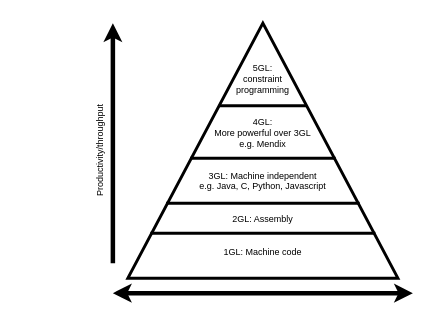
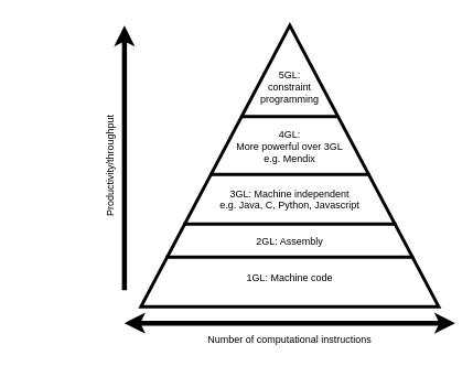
  <mxCell id="0" />
  <mxCell id="1" parent="0" />
  <mxCell id="2" value="" style="endArrow=classic;startArrow=classic;html=1;strokeWidth=6;" edge="1" parent="1"><mxGeometry width="50" height="50" relative="1" as="geometry"><mxPoint x="150" y="390" as="sourcePoint" /><mxPoint x="550" y="390" as="targetPoint" /></mxGeometry></mxCell>
  <mxCell id="3" value="" style="triangle;whiteSpace=wrap;html=1;rotation=-90;strokeWidth=4;" vertex="1" parent="1"><mxGeometry x="180" y="20" width="340" height="360" as="geometry" /></mxCell>
  <mxCell id="4" value="" style="endArrow=classic;html=1;strokeWidth=6;" edge="1" parent="1"><mxGeometry width="50" height="50" relative="1" as="geometry"><mxPoint x="150" y="350" as="sourcePoint" /><mxPoint x="150" y="30" as="targetPoint" /></mxGeometry></mxCell>
+ <mxCell id="5" value="Number of computational instructions" style="text;html=1;strokeColor=none;fillColor=none;align=center;verticalAlign=middle;whiteSpace=wrap;rounded=0;" vertex="1" parent="1"><mxGeometry x="236.25" y="400" width="227.5" height="20" as="geometry" /></mxCell>
  <mxCell id="6" value="&lt;br&gt;5GL:&lt;br&gt;constraint&lt;br&gt;programming&lt;br&gt;&lt;br&gt;&lt;br&gt;4GL:&lt;br&gt;More powerful over 3GL&lt;br&gt;e.g. Mendix&lt;br&gt;&lt;br&gt;&lt;br&gt;3GL: Machine independent&lt;br&gt;e.g. Java, C, Python, Javascript&lt;br&gt;&lt;br&gt;&lt;br&gt;2GL: Assembly&lt;br&gt;&lt;br&gt;&lt;br&gt;1GL: Machine code" style="text;html=1;strokeColor=none;fillColor=none;align=center;verticalAlign=middle;whiteSpace=wrap;rounded=0;" vertex="1" parent="1"><mxGeometry x="190" y="40" width="320" height="330" as="geometry" /></mxCell>
  <mxCell id="7" value="Productivity/throughput" style="text;html=1;strokeColor=none;fillColor=none;align=center;verticalAlign=middle;whiteSpace=wrap;rounded=0;rotation=-90;" vertex="1" parent="1"><mxGeometry x="20" y="190" width="227.5" height="20" as="geometry" /></mxCell>
  <mxCell id="8" value="" style="endArrow=none;html=1;strokeWidth=4;" edge="1" parent="1"><mxGeometry width="50" height="50" relative="1" as="geometry"><mxPoint x="408" y="140" as="sourcePoint" /><mxPoint x="291.75" y="140" as="targetPoint" /></mxGeometry></mxCell>
  <mxCell id="9" value="" style="endArrow=none;html=1;strokeWidth=4;" edge="1" parent="1"><mxGeometry width="50" height="50" relative="1" as="geometry"><mxPoint x="447" y="210" as="sourcePoint" /><mxPoint x="253" y="210" as="targetPoint" /></mxGeometry></mxCell>
  <mxCell id="10" value="" style="endArrow=none;html=1;strokeWidth=4;" edge="1" parent="1"><mxGeometry width="50" height="50" relative="1" as="geometry"><mxPoint x="479" y="270" as="sourcePoint" /><mxPoint x="221" y="270" as="targetPoint" /></mxGeometry></mxCell>
  <mxCell id="11" value="" style="endArrow=none;html=1;strokeWidth=4;" edge="1" parent="1"><mxGeometry width="50" height="50" relative="1" as="geometry"><mxPoint x="500" y="310" as="sourcePoint" /><mxPoint x="200" y="310" as="targetPoint" /></mxGeometry></mxCell>
